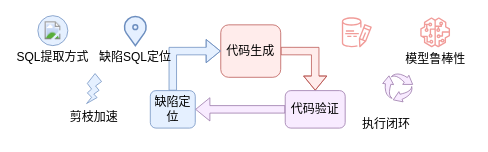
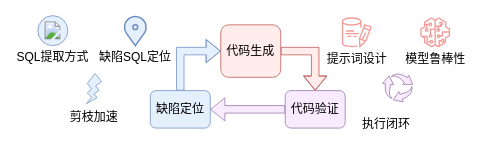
  <mxCell id="0" />
  <mxCell id="1" parent="0" />
  <mxCell id="2" style="edgeStyle=orthogonalEdgeStyle;rounded=0;orthogonalLoop=1;jettySize=auto;html=1;shape=flexArrow;exitX=1;exitY=0.5;exitDx=0;exitDy=0;fillColor=#FFECEB;strokeColor=#b85450;" parent="1" source="3" target="7" edge="1"><mxGeometry relative="1" as="geometry" /></mxCell>
  <mxCell id="3" value="代码生成" style="rounded=1;whiteSpace=wrap;html=1;fontSize=16;fillColor=#FFECEB;strokeColor=#b85450;" parent="1" vertex="1"><mxGeometry x="294" y="32.25" width="80" height="70" as="geometry" /></mxCell>
  <mxCell id="4" style="edgeStyle=orthogonalEdgeStyle;rounded=0;orthogonalLoop=1;jettySize=auto;html=1;entryX=0;entryY=0.5;entryDx=0;entryDy=0;shape=flexArrow;exitX=0.5;exitY=0;exitDx=0;exitDy=0;fillColor=#E5F0FF;strokeColor=#6c8ebf;" parent="1" source="5" target="3" edge="1"><mxGeometry relative="1" as="geometry" /></mxCell>
- <mxCell id="5" value="缺陷定位" style="rounded=1;whiteSpace=wrap;html=1;fontSize=16;fillColor=#E5F0FF;strokeColor=#6c8ebf;" parent="1" vertex="1"><mxGeometry x="200" y="120" width="60" height="50" as="geometry" /></mxCell>
+ <mxCell id="5" value="缺陷定位" style="rounded=1;whiteSpace=wrap;html=1;fontSize=16;fillColor=#E5F0FF;strokeColor=#6c8ebf;" parent="1" vertex="1"><mxGeometry x="200" y="120" width="80" height="50" as="geometry" /></mxCell>
  <mxCell id="6" style="edgeStyle=orthogonalEdgeStyle;rounded=0;orthogonalLoop=1;jettySize=auto;html=1;shape=flexArrow;fillColor=#F8EBFF;strokeColor=#9673a6;" parent="1" source="7" target="5" edge="1"><mxGeometry relative="1" as="geometry" /></mxCell>
  <mxCell id="7" value="代码验证" style="rounded=1;whiteSpace=wrap;html=1;fontSize=16;fillColor=#F8EBFF;strokeColor=#9673a6;" parent="1" vertex="1"><mxGeometry x="380" y="120" width="80" height="50" as="geometry" /></mxCell>
  <mxCell id="8" value="" style="sketch=0;html=1;aspect=fixed;strokeColor=#9673a6;shadow=0;fillColor=#F8EBFF;verticalAlign=top;labelPosition=center;verticalLabelPosition=bottom;shape=mxgraph.gcp2.arrow_cycle" parent="1" vertex="1"><mxGeometry x="510.01" y="97" width="40" height="38" as="geometry" /></mxCell>
  <mxCell id="9" value="执行闭环" style="text;html=1;align=center;verticalAlign=middle;whiteSpace=wrap;rounded=0;fontSize=16;" parent="1" vertex="1"><mxGeometry x="475.01" y="150" width="80" height="30" as="geometry" /></mxCell>
  <mxCell id="10" value="" style="group" parent="1" vertex="1" connectable="0"><mxGeometry x="431.63" y="22.25" width="196.75" height="70" as="geometry" /></mxCell>
  <mxCell id="11" value="" style="sketch=0;outlineConnect=0;fillColor=#F19C99;strokeColor=#b85450;dashed=0;verticalLabelPosition=bottom;verticalAlign=top;align=center;html=1;fontSize=16;fontStyle=0;aspect=fixed;pointerEvents=1;shape=mxgraph.aws4.rds_optimized_writes;" parent="10" vertex="1"><mxGeometry x="23.87" width="40" height="40" as="geometry" /></mxCell>
  <mxCell id="12" value="" style="sketch=0;outlineConnect=0;fillColor=#F19C99;strokeColor=#b85450;dashed=0;verticalLabelPosition=bottom;verticalAlign=top;align=center;html=1;fontSize=16;fontStyle=0;aspect=fixed;pointerEvents=1;shape=mxgraph.aws4.sagemaker_model;" parent="10" vertex="1"><mxGeometry x="128.37" width="40" height="40" as="geometry" /></mxCell>
+ <mxCell id="13" value="提示词设计" style="text;html=1;align=center;verticalAlign=middle;whiteSpace=wrap;rounded=0;fontSize=16;" parent="10" vertex="1"><mxGeometry y="40" width="87.75" height="30" as="geometry" /></mxCell>
  <mxCell id="14" value="模型鲁棒性" style="text;html=1;align=center;verticalAlign=middle;whiteSpace=wrap;rounded=0;fontSize=16;" parent="10" vertex="1"><mxGeometry x="100" y="40" width="96.75" height="30" as="geometry" /></mxCell>
  <mxCell id="15" value="" style="group" vertex="1" connectable="0" parent="1"><mxGeometry x="130" y="20" width="100" height="70" as="geometry" /></mxCell>
  <mxCell id="16" value="缺陷SQL定位" style="text;html=1;align=center;verticalAlign=middle;whiteSpace=wrap;rounded=0;fontSize=16;" parent="15" vertex="1"><mxGeometry y="40" width="100" height="30" as="geometry" /></mxCell>
  <mxCell id="17" value="" style="html=1;verticalLabelPosition=bottom;align=center;labelBackgroundColor=#ffffff;verticalAlign=top;strokeWidth=2;strokeColor=#6c8ebf;shadow=0;dashed=0;shape=mxgraph.ios7.icons.location;fontSize=16;fillColor=#E5F0FF;" parent="15" vertex="1"><mxGeometry x="34" width="32" height="40" as="geometry" /></mxCell>
  <mxCell id="18" value="" style="group" vertex="1" connectable="0" parent="1"><mxGeometry x="20" y="20" width="100" height="70" as="geometry" /></mxCell>
  <mxCell id="19" value="SQL提取方式" style="text;html=1;align=center;verticalAlign=middle;whiteSpace=wrap;rounded=0;fontSize=16;" parent="18" vertex="1"><mxGeometry y="40" width="100" height="30" as="geometry" /></mxCell>
  <mxCell id="20" value="" style="shape=mxgraph.sap.icon;labelPosition=center;verticalLabelPosition=bottom;align=center;verticalAlign=top;strokeWidth=1;strokeColor=#6c8ebf;fillColor=#E5F0FF;gradientDirection=west;aspect=fixed;SAPIcon=Document_Information_Extraction;fontSize=16;" parent="18" vertex="1"><mxGeometry x="30" width="40" height="40" as="geometry" /></mxCell>
  <mxCell id="21" value="" style="group" vertex="1" connectable="0" parent="1"><mxGeometry x="90" y="97.25" width="70" height="72.75" as="geometry" /></mxCell>
  <mxCell id="22" value="" style="verticalLabelPosition=bottom;verticalAlign=top;html=1;shape=mxgraph.basic.flash;fillColor=#E5F0FF;strokeColor=#6c8ebf;fontSize=16;" parent="21" vertex="1"><mxGeometry x="25" width="20" height="40" as="geometry" /></mxCell>
  <mxCell id="23" value="剪枝加速" style="text;html=1;align=center;verticalAlign=middle;whiteSpace=wrap;rounded=0;fontSize=16;" parent="21" vertex="1"><mxGeometry y="42.75" width="70" height="30" as="geometry" /></mxCell>
